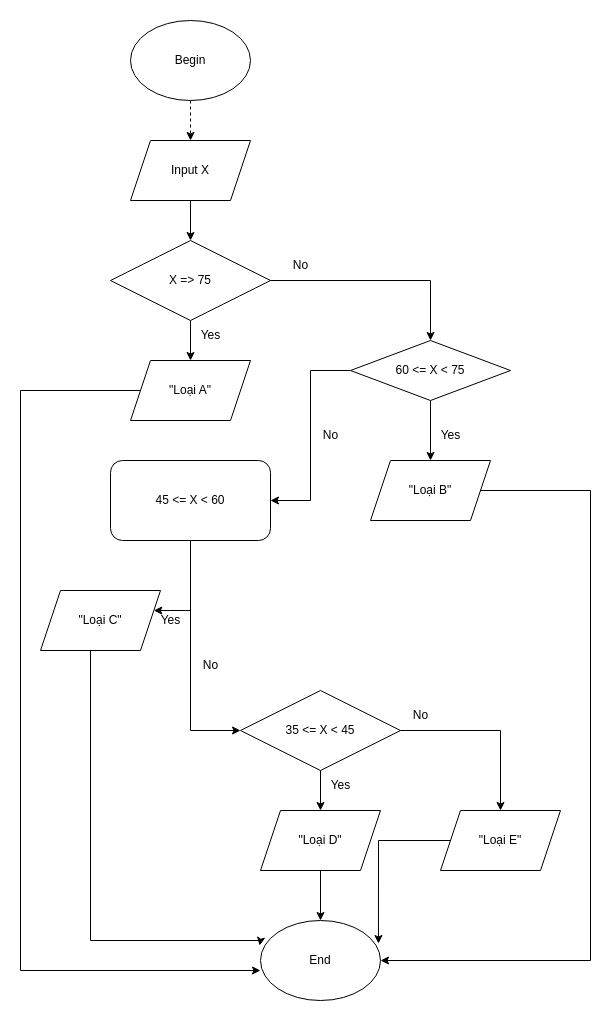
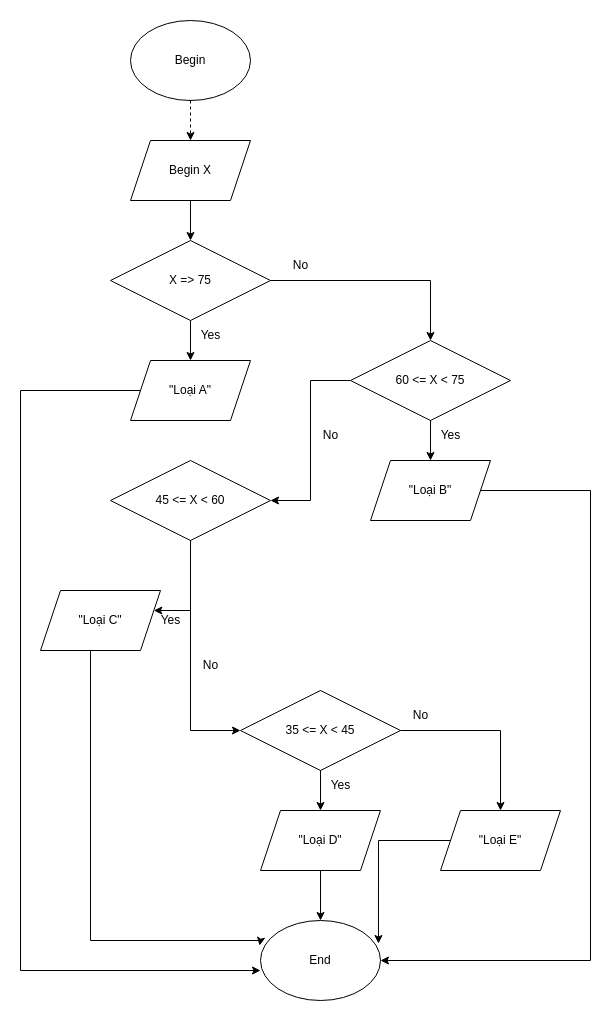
  <mxCell id="0" />
  <mxCell id="1" parent="0" />
  <mxCell id="2" style="edgeStyle=orthogonalEdgeStyle;rounded=0;orthogonalLoop=1;jettySize=auto;html=1;exitX=0.5;exitY=1;exitDx=0;exitDy=0;entryX=0.5;entryY=0;entryDx=0;entryDy=0;dashed=1;" edge="1" parent="1" source="3" target="5"><mxGeometry relative="1" as="geometry" /></mxCell>
  <mxCell id="3" value="Begin" style="ellipse;whiteSpace=wrap;html=1;" vertex="1" parent="1"><mxGeometry x="130" y="20" width="120" height="80" as="geometry" /></mxCell>
  <mxCell id="4" value="" style="edgeStyle=orthogonalEdgeStyle;rounded=0;orthogonalLoop=1;jettySize=auto;html=1;" edge="1" parent="1" source="5" target="14"><mxGeometry relative="1" as="geometry" /></mxCell>
- <mxCell id="5" value="Input X" style="shape=parallelogram;perimeter=parallelogramPerimeter;whiteSpace=wrap;html=1;fixedSize=1;" vertex="1" parent="1"><mxGeometry x="130" y="140" width="120" height="60" as="geometry" /></mxCell>
+ <mxCell id="5" value="Begin X" style="shape=parallelogram;perimeter=parallelogramPerimeter;whiteSpace=wrap;html=1;fixedSize=1;" vertex="1" parent="1"><mxGeometry x="130" y="140" width="120" height="60" as="geometry" /></mxCell>
  <mxCell id="6" style="edgeStyle=orthogonalEdgeStyle;rounded=0;orthogonalLoop=1;jettySize=auto;html=1;exitX=0.5;exitY=1;exitDx=0;exitDy=0;" edge="1" parent="1" source="8" target="18"><mxGeometry relative="1" as="geometry" /></mxCell>
  <mxCell id="7" style="edgeStyle=orthogonalEdgeStyle;rounded=0;orthogonalLoop=1;jettySize=auto;html=1;entryX=1;entryY=0.5;entryDx=0;entryDy=0;" edge="1" parent="1" source="8" target="11"><mxGeometry relative="1" as="geometry" /></mxCell>
- <mxCell id="8" value="60 &amp;lt;= X &amp;lt; 75" style="rhombus;whiteSpace=wrap;html=1;" vertex="1" parent="1"><mxGeometry x="350" y="340" width="160" height="60" as="geometry" /></mxCell>
+ <mxCell id="8" value="60 &amp;lt;= X &amp;lt; 75" style="rhombus;whiteSpace=wrap;html=1;" vertex="1" parent="1"><mxGeometry x="350" y="340" width="160" height="80" as="geometry" /></mxCell>
  <mxCell id="9" style="edgeStyle=orthogonalEdgeStyle;rounded=0;orthogonalLoop=1;jettySize=auto;html=1;" edge="1" parent="1" source="11" target="22"><mxGeometry relative="1" as="geometry"><mxPoint x="260" y="610" as="targetPoint" /><Array as="points"><mxPoint x="190" y="610" /></Array></mxGeometry></mxCell>
  <mxCell id="10" style="edgeStyle=orthogonalEdgeStyle;rounded=0;orthogonalLoop=1;jettySize=auto;html=1;entryX=0;entryY=0.5;entryDx=0;entryDy=0;" edge="1" parent="1" source="11" target="25"><mxGeometry relative="1" as="geometry"><mxPoint x="190" y="730" as="targetPoint" /></mxGeometry></mxCell>
- <mxCell id="11" value="45 &amp;lt;= X &amp;lt; 60" style="whiteSpace=wrap;html=1;rounded=1;" vertex="1" parent="1"><mxGeometry x="110" y="460" width="160" height="80" as="geometry" /></mxCell>
+ <mxCell id="11" value="45 &amp;lt;= X &amp;lt; 60" style="rhombus;whiteSpace=wrap;html=1;" vertex="1" parent="1"><mxGeometry x="110" y="460" width="160" height="80" as="geometry" /></mxCell>
  <mxCell id="12" value="" style="edgeStyle=orthogonalEdgeStyle;rounded=0;orthogonalLoop=1;jettySize=auto;html=1;" edge="1" parent="1" source="14" target="16"><mxGeometry relative="1" as="geometry" /></mxCell>
  <mxCell id="13" style="edgeStyle=orthogonalEdgeStyle;rounded=0;orthogonalLoop=1;jettySize=auto;html=1;entryX=0.5;entryY=0;entryDx=0;entryDy=0;" edge="1" parent="1" source="14" target="8"><mxGeometry relative="1" as="geometry"><mxPoint x="430" y="330" as="targetPoint" /></mxGeometry></mxCell>
  <mxCell id="14" value="X =&amp;gt; 75" style="rhombus;whiteSpace=wrap;html=1;" vertex="1" parent="1"><mxGeometry x="110" y="240" width="160" height="80" as="geometry" /></mxCell>
  <mxCell id="15" style="edgeStyle=orthogonalEdgeStyle;rounded=0;orthogonalLoop=1;jettySize=auto;html=1;entryX=0;entryY=0.625;entryDx=0;entryDy=0;entryPerimeter=0;" edge="1" parent="1" source="16" target="28"><mxGeometry relative="1" as="geometry"><mxPoint x="10" y="982" as="targetPoint" /><Array as="points"><mxPoint x="20" y="390" /><mxPoint x="20" y="970" /></Array></mxGeometry></mxCell>
  <mxCell id="16" value="&quot;Loại A&quot;" style="shape=parallelogram;perimeter=parallelogramPerimeter;whiteSpace=wrap;html=1;fixedSize=1;" vertex="1" parent="1"><mxGeometry x="130" y="360" width="120" height="60" as="geometry" /></mxCell>
  <mxCell id="17" style="edgeStyle=orthogonalEdgeStyle;rounded=0;orthogonalLoop=1;jettySize=auto;html=1;" edge="1" parent="1" source="18" target="28"><mxGeometry relative="1" as="geometry"><mxPoint x="590" y="970" as="targetPoint" /><Array as="points"><mxPoint x="590" y="490" /><mxPoint x="590" y="960" /></Array></mxGeometry></mxCell>
  <mxCell id="18" value="&quot;Loại B&quot;" style="shape=parallelogram;perimeter=parallelogramPerimeter;whiteSpace=wrap;html=1;fixedSize=1;" vertex="1" parent="1"><mxGeometry x="370" y="460" width="120" height="60" as="geometry" /></mxCell>
  <mxCell id="19" value="" style="edgeStyle=orthogonalEdgeStyle;rounded=0;orthogonalLoop=1;jettySize=auto;html=1;" edge="1" parent="1" source="20" target="28"><mxGeometry relative="1" as="geometry" /></mxCell>
  <mxCell id="20" value="&quot;Loại D&quot;" style="shape=parallelogram;perimeter=parallelogramPerimeter;whiteSpace=wrap;html=1;fixedSize=1;" vertex="1" parent="1"><mxGeometry x="260" y="810" width="120" height="60" as="geometry" /></mxCell>
  <mxCell id="21" style="edgeStyle=orthogonalEdgeStyle;rounded=0;orthogonalLoop=1;jettySize=auto;html=1;entryX=-0.008;entryY=0.313;entryDx=0;entryDy=0;entryPerimeter=0;" edge="1" parent="1" source="22" target="28"><mxGeometry relative="1" as="geometry"><mxPoint x="100" y="960" as="targetPoint" /><Array as="points"><mxPoint x="90" y="940" /><mxPoint x="260" y="940" /></Array></mxGeometry></mxCell>
  <mxCell id="22" value="&quot;Loại C&quot;" style="shape=parallelogram;perimeter=parallelogramPerimeter;whiteSpace=wrap;html=1;fixedSize=1;" vertex="1" parent="1"><mxGeometry x="40" y="590" width="120" height="60" as="geometry" /></mxCell>
  <mxCell id="23" value="" style="edgeStyle=orthogonalEdgeStyle;rounded=0;orthogonalLoop=1;jettySize=auto;html=1;" edge="1" parent="1" source="25" target="20"><mxGeometry relative="1" as="geometry" /></mxCell>
  <mxCell id="24" style="edgeStyle=orthogonalEdgeStyle;rounded=0;orthogonalLoop=1;jettySize=auto;html=1;entryX=0.5;entryY=0;entryDx=0;entryDy=0;" edge="1" parent="1" source="25" target="27"><mxGeometry relative="1" as="geometry"><mxPoint x="510" y="730" as="targetPoint" /></mxGeometry></mxCell>
  <mxCell id="25" value="35 &lt;= X &lt; 45" style="rhombus;whiteSpace=wrap;html=1;" vertex="1" parent="1"><mxGeometry x="240" y="690" width="160" height="80" as="geometry" /></mxCell>
  <mxCell id="26" style="edgeStyle=orthogonalEdgeStyle;rounded=0;orthogonalLoop=1;jettySize=auto;html=1;entryX=0.983;entryY=0.288;entryDx=0;entryDy=0;entryPerimeter=0;" edge="1" parent="1" source="27" target="28"><mxGeometry relative="1" as="geometry" /></mxCell>
  <mxCell id="27" value="&quot;Loại E&quot;" style="shape=parallelogram;perimeter=parallelogramPerimeter;whiteSpace=wrap;html=1;fixedSize=1;" vertex="1" parent="1"><mxGeometry x="440" y="810" width="120" height="60" as="geometry" /></mxCell>
  <mxCell id="28" value="End" style="ellipse;whiteSpace=wrap;html=1;" vertex="1" parent="1"><mxGeometry x="260" y="920" width="120" height="80" as="geometry" /></mxCell>
  <mxCell id="29" value="Yes" style="text;html=1;resizable=0;autosize=1;align=center;verticalAlign=middle;points=[];fillColor=none;strokeColor=none;rounded=0;" vertex="1" parent="1"><mxGeometry x="190" y="320" width="40" height="30" as="geometry" /></mxCell>
  <mxCell id="30" value="Yes" style="text;html=1;resizable=0;autosize=1;align=center;verticalAlign=middle;points=[];fillColor=none;strokeColor=none;rounded=0;" vertex="1" parent="1"><mxGeometry x="430" y="420" width="40" height="30" as="geometry" /></mxCell>
  <mxCell id="31" value="Yes" style="text;html=1;resizable=0;autosize=1;align=center;verticalAlign=middle;points=[];fillColor=none;strokeColor=none;rounded=0;" vertex="1" parent="1"><mxGeometry x="150" y="605" width="40" height="30" as="geometry" /></mxCell>
  <mxCell id="32" value="Yes" style="text;html=1;resizable=0;autosize=1;align=center;verticalAlign=middle;points=[];fillColor=none;strokeColor=none;rounded=0;" vertex="1" parent="1"><mxGeometry x="320" y="770" width="40" height="30" as="geometry" /></mxCell>
  <mxCell id="33" value="No" style="text;html=1;resizable=0;autosize=1;align=center;verticalAlign=middle;points=[];fillColor=none;strokeColor=none;rounded=0;" vertex="1" parent="1"><mxGeometry x="280" y="250" width="40" height="30" as="geometry" /></mxCell>
  <mxCell id="34" value="No" style="text;html=1;resizable=0;autosize=1;align=center;verticalAlign=middle;points=[];fillColor=none;strokeColor=none;rounded=0;" vertex="1" parent="1"><mxGeometry x="310" y="420" width="40" height="30" as="geometry" /></mxCell>
  <mxCell id="35" value="No" style="text;html=1;resizable=0;autosize=1;align=center;verticalAlign=middle;points=[];fillColor=none;strokeColor=none;rounded=0;" vertex="1" parent="1"><mxGeometry x="190" y="650" width="40" height="30" as="geometry" /></mxCell>
  <mxCell id="36" value="No" style="text;html=1;resizable=0;autosize=1;align=center;verticalAlign=middle;points=[];fillColor=none;strokeColor=none;rounded=0;" vertex="1" parent="1"><mxGeometry x="400" y="700" width="40" height="30" as="geometry" /></mxCell>
